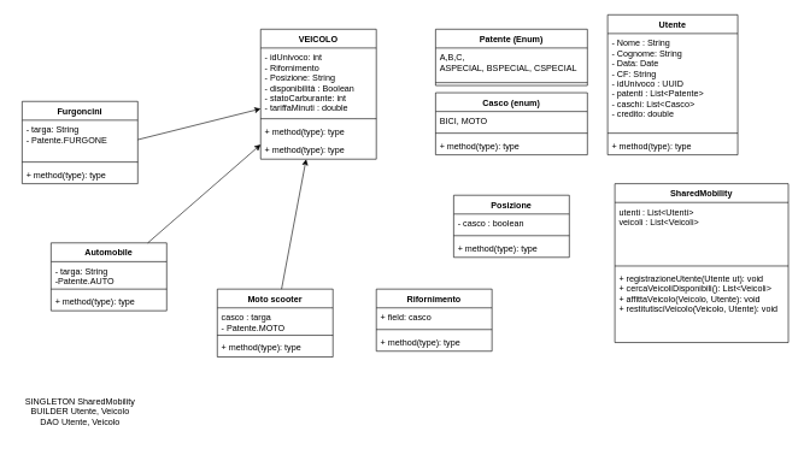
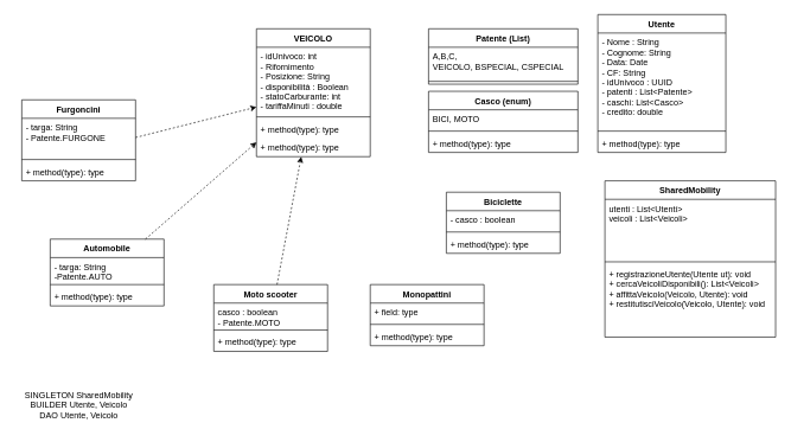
  <mxCell id="0" />
  <mxCell id="1" parent="0" />
  <mxCell id="2" value="SharedMobility" style="swimlane;fontStyle=1;align=center;verticalAlign=top;childLayout=stackLayout;horizontal=1;startSize=26;horizontalStack=0;resizeParent=1;resizeParentMax=0;resizeLast=0;collapsible=1;marginBottom=0;" parent="1" vertex="1"><mxGeometry x="850" y="254" width="240" height="220" as="geometry" /></mxCell>
  <mxCell id="3" value="utenti : List&lt;Utenti&gt;&#10;veicoli : List&lt;Veicoli&gt;&#10;" style="text;strokeColor=none;fillColor=none;align=left;verticalAlign=top;spacingLeft=4;spacingRight=4;overflow=hidden;rotatable=0;points=[[0,0.5],[1,0.5]];portConstraint=eastwest;" parent="2" vertex="1"><mxGeometry y="26" width="240" height="84" as="geometry" /></mxCell>
  <mxCell id="4" value="" style="line;strokeWidth=1;fillColor=none;align=left;verticalAlign=middle;spacingTop=-1;spacingLeft=3;spacingRight=3;rotatable=0;labelPosition=right;points=[];portConstraint=eastwest;strokeColor=inherit;" parent="2" vertex="1"><mxGeometry y="110" width="240" height="8" as="geometry" /></mxCell>
  <mxCell id="5" value="+ registrazioneUtente(Utente ut): void&#10;+ cercaVeicoliDisponibili(): List&lt;Veicoli&gt;&#10;+ affittaVeicolo(Veicolo, Utente): void&#10;+ restitutisciVeicolo(Veicolo, Utente): void" style="text;strokeColor=none;fillColor=none;align=left;verticalAlign=top;spacingLeft=4;spacingRight=4;overflow=hidden;rotatable=0;points=[[0,0.5],[1,0.5]];portConstraint=eastwest;" parent="2" vertex="1"><mxGeometry y="118" width="240" height="102" as="geometry" /></mxCell>
  <mxCell id="6" value="Utente" style="swimlane;fontStyle=1;align=center;verticalAlign=top;childLayout=stackLayout;horizontal=1;startSize=26;horizontalStack=0;resizeParent=1;resizeParentMax=0;resizeLast=0;collapsible=1;marginBottom=0;" parent="1" vertex="1"><mxGeometry x="840" y="20" width="180" height="194" as="geometry" /></mxCell>
  <mxCell id="7" value="- Nome : String&#10;- Cognome: String&#10;- Data: Date&#10;- CF: String&#10;- idUnivoco : UUID&#10;- patenti : List&lt;Patente&gt;&#10;- caschi: List&lt;Casco&gt;&#10;- credito: double" style="text;strokeColor=none;fillColor=none;align=left;verticalAlign=top;spacingLeft=4;spacingRight=4;overflow=hidden;rotatable=0;points=[[0,0.5],[1,0.5]];portConstraint=eastwest;" parent="6" vertex="1"><mxGeometry y="26" width="180" height="134" as="geometry" /></mxCell>
  <mxCell id="8" value="" style="line;strokeWidth=1;fillColor=none;align=left;verticalAlign=middle;spacingTop=-1;spacingLeft=3;spacingRight=3;rotatable=0;labelPosition=right;points=[];portConstraint=eastwest;strokeColor=inherit;" parent="6" vertex="1"><mxGeometry y="160" width="180" height="8" as="geometry" /></mxCell>
  <mxCell id="9" value="+ method(type): type" style="text;strokeColor=none;fillColor=none;align=left;verticalAlign=top;spacingLeft=4;spacingRight=4;overflow=hidden;rotatable=0;points=[[0,0.5],[1,0.5]];portConstraint=eastwest;" parent="6" vertex="1"><mxGeometry y="168" width="180" height="26" as="geometry" /></mxCell>
  <mxCell id="10" value="Furgoncini" style="swimlane;fontStyle=1;align=center;verticalAlign=top;childLayout=stackLayout;horizontal=1;startSize=26;horizontalStack=0;resizeParent=1;resizeParentMax=0;resizeLast=0;collapsible=1;marginBottom=0;" parent="1" vertex="1"><mxGeometry x="30" y="140" width="160" height="114" as="geometry" /></mxCell>
  <mxCell id="11" value="- targa: String&#10;- Patente.FURGONE" style="text;strokeColor=none;fillColor=none;align=left;verticalAlign=top;spacingLeft=4;spacingRight=4;overflow=hidden;rotatable=0;points=[[0,0.5],[1,0.5]];portConstraint=eastwest;" parent="10" vertex="1"><mxGeometry y="26" width="160" height="54" as="geometry" /></mxCell>
  <mxCell id="12" value="" style="line;strokeWidth=1;fillColor=none;align=left;verticalAlign=middle;spacingTop=-1;spacingLeft=3;spacingRight=3;rotatable=0;labelPosition=right;points=[];portConstraint=eastwest;strokeColor=inherit;" parent="10" vertex="1"><mxGeometry y="80" width="160" height="8" as="geometry" /></mxCell>
  <mxCell id="13" value="+ method(type): type" style="text;strokeColor=none;fillColor=none;align=left;verticalAlign=top;spacingLeft=4;spacingRight=4;overflow=hidden;rotatable=0;points=[[0,0.5],[1,0.5]];portConstraint=eastwest;" parent="10" vertex="1"><mxGeometry y="88" width="160" height="26" as="geometry" /></mxCell>
  <mxCell id="14" value="Moto scooter" style="swimlane;fontStyle=1;align=center;verticalAlign=top;childLayout=stackLayout;horizontal=1;startSize=26;horizontalStack=0;resizeParent=1;resizeParentMax=0;resizeLast=0;collapsible=1;marginBottom=0;" parent="1" vertex="1"><mxGeometry x="300" y="400" width="160" height="94" as="geometry" /></mxCell>
- <mxCell id="15" value="casco : targa&#10;- Patente.MOTO" style="text;strokeColor=none;fillColor=none;align=left;verticalAlign=top;spacingLeft=4;spacingRight=4;overflow=hidden;rotatable=0;points=[[0,0.5],[1,0.5]];portConstraint=eastwest;" parent="14" vertex="1"><mxGeometry y="26" width="160" height="34" as="geometry" /></mxCell>
+ <mxCell id="15" value="casco : boolean&#10;- Patente.MOTO" style="text;strokeColor=none;fillColor=none;align=left;verticalAlign=top;spacingLeft=4;spacingRight=4;overflow=hidden;rotatable=0;points=[[0,0.5],[1,0.5]];portConstraint=eastwest;" parent="14" vertex="1"><mxGeometry y="26" width="160" height="34" as="geometry" /></mxCell>
  <mxCell id="16" value="" style="line;strokeWidth=1;fillColor=none;align=left;verticalAlign=middle;spacingTop=-1;spacingLeft=3;spacingRight=3;rotatable=0;labelPosition=right;points=[];portConstraint=eastwest;strokeColor=inherit;" parent="14" vertex="1"><mxGeometry y="60" width="160" height="8" as="geometry" /></mxCell>
  <mxCell id="17" value="+ method(type): type" style="text;strokeColor=none;fillColor=none;align=left;verticalAlign=top;spacingLeft=4;spacingRight=4;overflow=hidden;rotatable=0;points=[[0,0.5],[1,0.5]];portConstraint=eastwest;" parent="14" vertex="1"><mxGeometry y="68" width="160" height="26" as="geometry" /></mxCell>
  <mxCell id="18" value="Automobile" style="swimlane;fontStyle=1;align=center;verticalAlign=top;childLayout=stackLayout;horizontal=1;startSize=26;horizontalStack=0;resizeParent=1;resizeParentMax=0;resizeLast=0;collapsible=1;marginBottom=0;" parent="1" vertex="1"><mxGeometry x="70" y="336" width="160" height="94" as="geometry" /></mxCell>
  <mxCell id="19" value="- targa: String&#10;-Patente.AUTO" style="text;strokeColor=none;fillColor=none;align=left;verticalAlign=top;spacingLeft=4;spacingRight=4;overflow=hidden;rotatable=0;points=[[0,0.5],[1,0.5]];portConstraint=eastwest;" parent="18" vertex="1"><mxGeometry y="26" width="160" height="34" as="geometry" /></mxCell>
  <mxCell id="20" value="" style="line;strokeWidth=1;fillColor=none;align=left;verticalAlign=middle;spacingTop=-1;spacingLeft=3;spacingRight=3;rotatable=0;labelPosition=right;points=[];portConstraint=eastwest;strokeColor=inherit;" parent="18" vertex="1"><mxGeometry y="60" width="160" height="8" as="geometry" /></mxCell>
  <mxCell id="21" value="+ method(type): type" style="text;strokeColor=none;fillColor=none;align=left;verticalAlign=top;spacingLeft=4;spacingRight=4;overflow=hidden;rotatable=0;points=[[0,0.5],[1,0.5]];portConstraint=eastwest;" parent="18" vertex="1"><mxGeometry y="68" width="160" height="26" as="geometry" /></mxCell>
- <mxCell id="22" value="Rifornimento" style="swimlane;fontStyle=1;align=center;verticalAlign=top;childLayout=stackLayout;horizontal=1;startSize=26;horizontalStack=0;resizeParent=1;resizeParentMax=0;resizeLast=0;collapsible=1;marginBottom=0;" parent="1" vertex="1"><mxGeometry x="520" y="400" width="160" height="86" as="geometry" /></mxCell>
- <mxCell id="23" value="+ field: casco" style="text;strokeColor=none;fillColor=none;align=left;verticalAlign=top;spacingLeft=4;spacingRight=4;overflow=hidden;rotatable=0;points=[[0,0.5],[1,0.5]];portConstraint=eastwest;" parent="22" vertex="1"><mxGeometry y="26" width="160" height="26" as="geometry" /></mxCell>
+ <mxCell id="22" value="Monopattini" style="swimlane;fontStyle=1;align=center;verticalAlign=top;childLayout=stackLayout;horizontal=1;startSize=26;horizontalStack=0;resizeParent=1;resizeParentMax=0;resizeLast=0;collapsible=1;marginBottom=0;" parent="1" vertex="1"><mxGeometry x="520" y="400" width="160" height="86" as="geometry" /></mxCell>
+ <mxCell id="23" value="+ field: type" style="text;strokeColor=none;fillColor=none;align=left;verticalAlign=top;spacingLeft=4;spacingRight=4;overflow=hidden;rotatable=0;points=[[0,0.5],[1,0.5]];portConstraint=eastwest;" parent="22" vertex="1"><mxGeometry y="26" width="160" height="26" as="geometry" /></mxCell>
  <mxCell id="24" value="" style="line;strokeWidth=1;fillColor=none;align=left;verticalAlign=middle;spacingTop=-1;spacingLeft=3;spacingRight=3;rotatable=0;labelPosition=right;points=[];portConstraint=eastwest;strokeColor=inherit;" parent="22" vertex="1"><mxGeometry y="52" width="160" height="8" as="geometry" /></mxCell>
  <mxCell id="25" value="+ method(type): type" style="text;strokeColor=none;fillColor=none;align=left;verticalAlign=top;spacingLeft=4;spacingRight=4;overflow=hidden;rotatable=0;points=[[0,0.5],[1,0.5]];portConstraint=eastwest;" parent="22" vertex="1"><mxGeometry y="60" width="160" height="26" as="geometry" /></mxCell>
- <mxCell id="26" value="Posizione" style="swimlane;fontStyle=1;align=center;verticalAlign=top;childLayout=stackLayout;horizontal=1;startSize=26;horizontalStack=0;resizeParent=1;resizeParentMax=0;resizeLast=0;collapsible=1;marginBottom=0;" parent="1" vertex="1"><mxGeometry x="627" y="270" width="160" height="86" as="geometry" /></mxCell>
+ <mxCell id="26" value="Biciclette" style="swimlane;fontStyle=1;align=center;verticalAlign=top;childLayout=stackLayout;horizontal=1;startSize=26;horizontalStack=0;resizeParent=1;resizeParentMax=0;resizeLast=0;collapsible=1;marginBottom=0;" parent="1" vertex="1"><mxGeometry x="627" y="270" width="160" height="86" as="geometry" /></mxCell>
  <mxCell id="27" value="- casco : boolean" style="text;strokeColor=none;fillColor=none;align=left;verticalAlign=top;spacingLeft=4;spacingRight=4;overflow=hidden;rotatable=0;points=[[0,0.5],[1,0.5]];portConstraint=eastwest;" parent="26" vertex="1"><mxGeometry y="26" width="160" height="26" as="geometry" /></mxCell>
  <mxCell id="28" value="" style="line;strokeWidth=1;fillColor=none;align=left;verticalAlign=middle;spacingTop=-1;spacingLeft=3;spacingRight=3;rotatable=0;labelPosition=right;points=[];portConstraint=eastwest;strokeColor=inherit;" parent="26" vertex="1"><mxGeometry y="52" width="160" height="8" as="geometry" /></mxCell>
  <mxCell id="29" value="+ method(type): type" style="text;strokeColor=none;fillColor=none;align=left;verticalAlign=top;spacingLeft=4;spacingRight=4;overflow=hidden;rotatable=0;points=[[0,0.5],[1,0.5]];portConstraint=eastwest;" parent="26" vertex="1"><mxGeometry y="60" width="160" height="26" as="geometry" /></mxCell>
- <mxCell id="30" value="Patente (Enum)" style="swimlane;fontStyle=1;align=center;verticalAlign=top;childLayout=stackLayout;horizontal=1;startSize=26;horizontalStack=0;resizeParent=1;resizeParentMax=0;resizeLast=0;collapsible=1;marginBottom=0;" parent="1" vertex="1"><mxGeometry x="602" y="40" width="210" height="78" as="geometry" /></mxCell>
- <mxCell id="31" value="A,B,C, &#10;ASPECIAL, BSPECIAL, CSPECIAL" style="text;strokeColor=none;fillColor=none;align=left;verticalAlign=top;spacingLeft=4;spacingRight=4;overflow=hidden;rotatable=0;points=[[0,0.5],[1,0.5]];portConstraint=eastwest;" parent="30" vertex="1"><mxGeometry y="26" width="210" height="44" as="geometry" /></mxCell>
+ <mxCell id="30" value="Patente (List)" style="swimlane;fontStyle=1;align=center;verticalAlign=top;childLayout=stackLayout;horizontal=1;startSize=26;horizontalStack=0;resizeParent=1;resizeParentMax=0;resizeLast=0;collapsible=1;marginBottom=0;" parent="1" vertex="1"><mxGeometry x="602" y="40" width="210" height="78" as="geometry" /></mxCell>
+ <mxCell id="31" value="A,B,C, &#10;VEICOLO, BSPECIAL, CSPECIAL" style="text;strokeColor=none;fillColor=none;align=left;verticalAlign=top;spacingLeft=4;spacingRight=4;overflow=hidden;rotatable=0;points=[[0,0.5],[1,0.5]];portConstraint=eastwest;" parent="30" vertex="1"><mxGeometry y="26" width="210" height="44" as="geometry" /></mxCell>
  <mxCell id="32" value="" style="line;strokeWidth=1;fillColor=none;align=left;verticalAlign=middle;spacingTop=-1;spacingLeft=3;spacingRight=3;rotatable=0;labelPosition=right;points=[];portConstraint=eastwest;strokeColor=inherit;" parent="30" vertex="1"><mxGeometry y="70" width="210" height="8" as="geometry" /></mxCell>
  <mxCell id="33" value="VEICOLO" style="swimlane;fontStyle=1;align=center;verticalAlign=top;childLayout=stackLayout;horizontal=1;startSize=26;horizontalStack=0;resizeParent=1;resizeParentMax=0;resizeLast=0;collapsible=1;marginBottom=0;" parent="1" vertex="1"><mxGeometry x="360" y="40" width="160" height="180" as="geometry" /></mxCell>
  <mxCell id="34" value="- idUnivoco: int&#10;- Rifornimento&#10;- Posizione: String&#10;- disponibilità : Boolean&#10;- statoCarburante: int&#10;- tariffaMinuti : double" style="text;strokeColor=none;fillColor=none;align=left;verticalAlign=top;spacingLeft=4;spacingRight=4;overflow=hidden;rotatable=0;points=[[0,0.5],[1,0.5]];portConstraint=eastwest;" parent="33" vertex="1"><mxGeometry y="26" width="160" height="94" as="geometry" /></mxCell>
  <mxCell id="35" value="" style="line;strokeWidth=1;fillColor=none;align=left;verticalAlign=middle;spacingTop=-1;spacingLeft=3;spacingRight=3;rotatable=0;labelPosition=right;points=[];portConstraint=eastwest;strokeColor=inherit;" parent="33" vertex="1"><mxGeometry y="120" width="160" height="8" as="geometry" /></mxCell>
  <mxCell id="36" value="+ method(type): type" style="text;strokeColor=none;fillColor=none;align=left;verticalAlign=top;spacingLeft=4;spacingRight=4;overflow=hidden;rotatable=0;points=[[0,0.5],[1,0.5]];portConstraint=eastwest;" parent="33" vertex="1"><mxGeometry y="128" width="160" height="26" as="geometry" /></mxCell>
  <mxCell id="37" value="+ method(type): type" style="text;strokeColor=none;fillColor=none;align=left;verticalAlign=top;spacingLeft=4;spacingRight=4;overflow=hidden;rotatable=0;points=[[0,0.5],[1,0.5]];portConstraint=eastwest;" parent="33" vertex="1"><mxGeometry y="154" width="160" height="26" as="geometry" /></mxCell>
- <mxCell id="38" value="" style="endArrow=classic;html=1;rounded=0;exitX=1;exitY=0.5;exitDx=0;exitDy=0;" parent="1" source="11" target="33" edge="1"><mxGeometry width="50" height="50" relative="1" as="geometry"><mxPoint x="460" y="240" as="sourcePoint" /><mxPoint x="510" y="190" as="targetPoint" /></mxGeometry></mxCell>
- <mxCell id="39" value="" style="endArrow=classic;html=1;rounded=0;" parent="1" source="18" target="33" edge="1"><mxGeometry width="50" height="50" relative="1" as="geometry"><mxPoint x="460" y="240" as="sourcePoint" /><mxPoint x="510" y="190" as="targetPoint" /></mxGeometry></mxCell>
- <mxCell id="40" value="" style="endArrow=classic;html=1;rounded=0;" parent="1" source="14" target="33" edge="1"><mxGeometry width="50" height="50" relative="1" as="geometry"><mxPoint x="460" y="240" as="sourcePoint" /><mxPoint x="510" y="190" as="targetPoint" /></mxGeometry></mxCell>
+ <mxCell id="38" value="" style="endArrow=classic;html=1;rounded=0;exitX=1;exitY=0.5;exitDx=0;exitDy=0;dashed=1;" parent="1" source="11" target="33" edge="1"><mxGeometry width="50" height="50" relative="1" as="geometry"><mxPoint x="460" y="240" as="sourcePoint" /><mxPoint x="510" y="190" as="targetPoint" /></mxGeometry></mxCell>
+ <mxCell id="39" value="" style="endArrow=classic;html=1;rounded=0;dashed=1;" parent="1" source="18" target="33" edge="1"><mxGeometry width="50" height="50" relative="1" as="geometry"><mxPoint x="460" y="240" as="sourcePoint" /><mxPoint x="510" y="190" as="targetPoint" /></mxGeometry></mxCell>
+ <mxCell id="40" value="" style="endArrow=classic;html=1;rounded=0;dashed=1;" parent="1" source="14" target="33" edge="1"><mxGeometry width="50" height="50" relative="1" as="geometry"><mxPoint x="460" y="240" as="sourcePoint" /><mxPoint x="510" y="190" as="targetPoint" /></mxGeometry></mxCell>
  <mxCell id="41" value="Casco (enum)" style="swimlane;fontStyle=1;align=center;verticalAlign=top;childLayout=stackLayout;horizontal=1;startSize=26;horizontalStack=0;resizeParent=1;resizeParentMax=0;resizeLast=0;collapsible=1;marginBottom=0;" parent="1" vertex="1"><mxGeometry x="602" y="128" width="210" height="86" as="geometry" /></mxCell>
  <mxCell id="42" value="BICI, MOTO" style="text;strokeColor=none;fillColor=none;align=left;verticalAlign=top;spacingLeft=4;spacingRight=4;overflow=hidden;rotatable=0;points=[[0,0.5],[1,0.5]];portConstraint=eastwest;" parent="41" vertex="1"><mxGeometry y="26" width="210" height="26" as="geometry" /></mxCell>
  <mxCell id="43" value="" style="line;strokeWidth=1;fillColor=none;align=left;verticalAlign=middle;spacingTop=-1;spacingLeft=3;spacingRight=3;rotatable=0;labelPosition=right;points=[];portConstraint=eastwest;strokeColor=inherit;" parent="41" vertex="1"><mxGeometry y="52" width="210" height="8" as="geometry" /></mxCell>
  <mxCell id="44" value="+ method(type): type" style="text;strokeColor=none;fillColor=none;align=left;verticalAlign=top;spacingLeft=4;spacingRight=4;overflow=hidden;rotatable=0;points=[[0,0.5],[1,0.5]];portConstraint=eastwest;" parent="41" vertex="1"><mxGeometry y="60" width="210" height="26" as="geometry" /></mxCell>
  <mxCell id="45" value="SINGLETON SharedMobility&lt;br&gt;BUILDER Utente, Veicolo&lt;br&gt;DAO Utente, Veicolo" style="text;html=1;align=center;verticalAlign=middle;resizable=0;points=[];autosize=1;strokeColor=none;fillColor=none;" parent="1" vertex="1"><mxGeometry x="20" y="540" width="180" height="60" as="geometry" /></mxCell>
